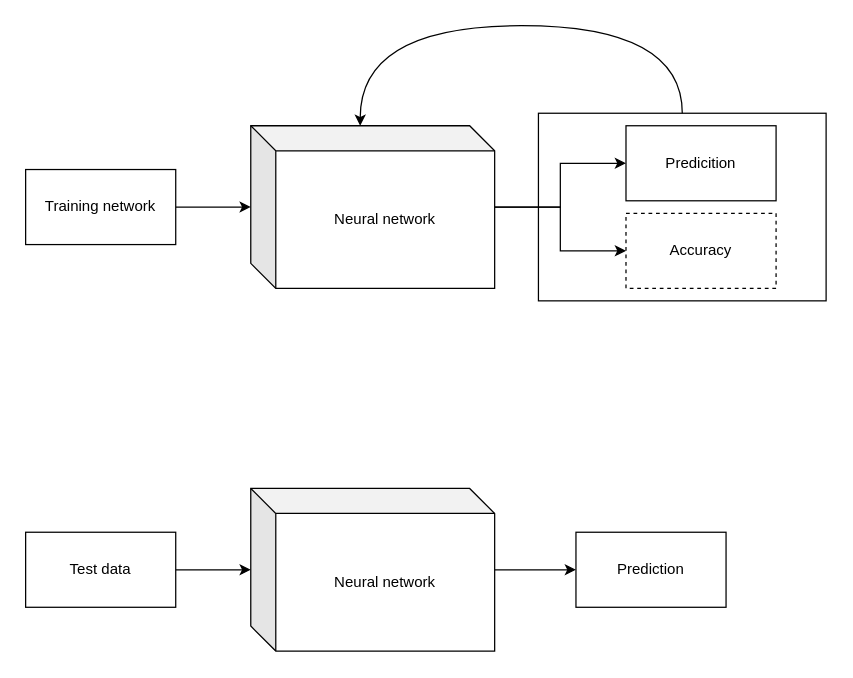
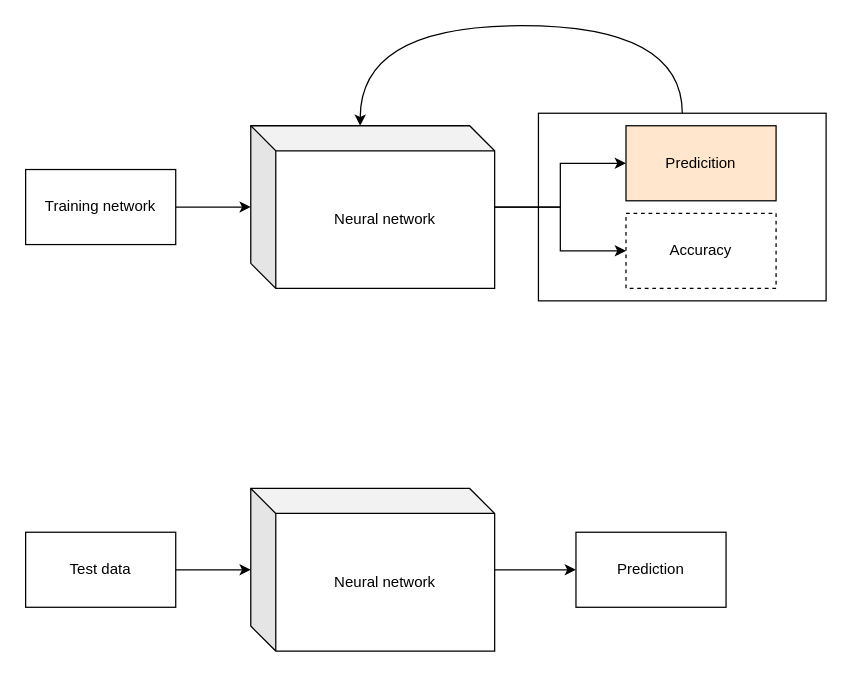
  <mxCell id="0" />
  <mxCell id="1" parent="0" />
  <mxCell id="2" style="edgeStyle=orthogonalEdgeStyle;rounded=0;orthogonalLoop=1;jettySize=auto;html=1;entryX=0;entryY=0.5;entryDx=0;entryDy=0;" edge="1" parent="1" source="4" target="8"><mxGeometry relative="1" as="geometry" /></mxCell>
  <mxCell id="3" style="edgeStyle=orthogonalEdgeStyle;rounded=0;orthogonalLoop=1;jettySize=auto;html=1;" edge="1" parent="1" source="4" target="9"><mxGeometry relative="1" as="geometry" /></mxCell>
  <mxCell id="4" value="Neural network" style="shape=cube;whiteSpace=wrap;html=1;boundedLbl=1;backgroundOutline=1;darkOpacity=0.05;darkOpacity2=0.1;labelBackgroundColor=none;" vertex="1" parent="1"><mxGeometry x="200" y="100" width="195" height="130" as="geometry" /></mxCell>
  <mxCell id="5" style="edgeStyle=orthogonalEdgeStyle;rounded=0;orthogonalLoop=1;jettySize=auto;html=1;" edge="1" parent="1" source="6" target="4"><mxGeometry relative="1" as="geometry" /></mxCell>
  <mxCell id="6" value="Training network" style="rounded=0;whiteSpace=wrap;html=1;" vertex="1" parent="1"><mxGeometry x="20" y="135" width="120" height="60" as="geometry" /></mxCell>
  <mxCell id="7" style="edgeStyle=orthogonalEdgeStyle;orthogonalLoop=1;jettySize=auto;html=1;strokeColor=default;curved=1;entryX=0;entryY=0;entryDx=87.5;entryDy=0;entryPerimeter=0;exitX=0.5;exitY=0;exitDx=0;exitDy=0;" edge="1" parent="1" source="10" target="4"><mxGeometry relative="1" as="geometry"><Array as="points"><mxPoint x="545" y="20" /><mxPoint x="288" y="20" /></Array></mxGeometry></mxCell>
- <mxCell id="8" value="Predicition" style="rounded=0;whiteSpace=wrap;html=1;" vertex="1" parent="1"><mxGeometry x="500" y="100" width="120" height="60" as="geometry" /></mxCell>
+ <mxCell id="8" value="Predicition" style="rounded=0;whiteSpace=wrap;html=1;fillColor=#ffe6cc;" vertex="1" parent="1"><mxGeometry x="500" y="100" width="120" height="60" as="geometry" /></mxCell>
  <mxCell id="9" value="Accuracy" style="rounded=0;whiteSpace=wrap;html=1;dashed=1;" vertex="1" parent="1"><mxGeometry x="500" y="170" width="120" height="60" as="geometry" /></mxCell>
  <mxCell id="10" value="" style="rounded=0;whiteSpace=wrap;html=1;fillColor=none;" vertex="1" parent="1"><mxGeometry x="430" y="90" width="230" height="150" as="geometry" /></mxCell>
  <mxCell id="11" value="" style="edgeStyle=orthogonalEdgeStyle;rounded=0;orthogonalLoop=1;jettySize=auto;html=1;strokeColor=default;" edge="1" parent="1" source="12" target="15"><mxGeometry relative="1" as="geometry" /></mxCell>
  <mxCell id="12" value="Neural network" style="shape=cube;whiteSpace=wrap;html=1;boundedLbl=1;backgroundOutline=1;darkOpacity=0.05;darkOpacity2=0.1;labelBackgroundColor=none;" vertex="1" parent="1"><mxGeometry x="200" y="390" width="195" height="130" as="geometry" /></mxCell>
  <mxCell id="13" style="edgeStyle=orthogonalEdgeStyle;rounded=0;orthogonalLoop=1;jettySize=auto;html=1;" edge="1" source="14" target="12" parent="1"><mxGeometry relative="1" as="geometry" /></mxCell>
  <mxCell id="14" value="Test data" style="rounded=0;whiteSpace=wrap;html=1;" vertex="1" parent="1"><mxGeometry x="20" y="425" width="120" height="60" as="geometry" /></mxCell>
  <mxCell id="15" value="Prediction" style="whiteSpace=wrap;html=1;labelBackgroundColor=none;" vertex="1" parent="1"><mxGeometry x="460" y="425" width="120" height="60" as="geometry" /></mxCell>
